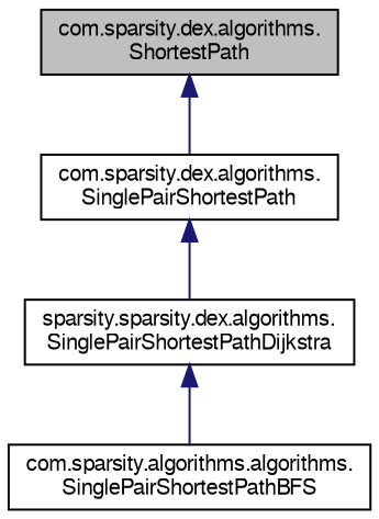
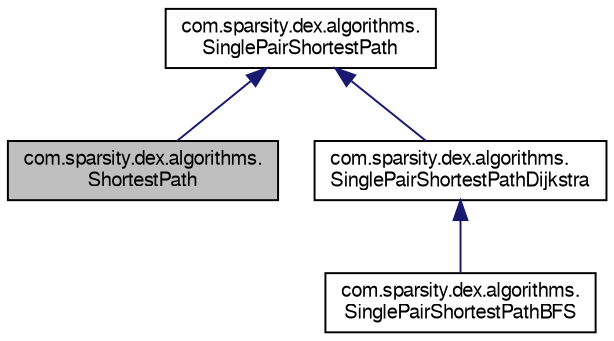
  digraph {
    rankdir=TB
    node [color=black fillcolor=white fontname=FreeSans fontsize=10 shape=record style=filled]
    edge [color=midnightblue dir=back fontname=FreeSans fontsize=10 labelfontname=FreeSans labelfontsize=10 style=solid]
    n1 [fillcolor=grey75 fontcolor=black height=0.2 label="com.sparsity.dex.algorithms.\lShortestPath" width=0.4]
    n2 [height=0.2 label="com.sparsity.dex.algorithms.\lSinglePairShortestPath" width=0.4]
-   n3 [height=0.2 label="sparsity.sparsity.dex.algorithms.\lSinglePairShortestPathDijkstra" width=0.4]
-   n4 [height=0.2 label="com.sparsity.algorithms.algorithms.\lSinglePairShortestPathBFS" width=0.4]
-   n1 -> n2
+   n3 [height=0.2 label="com.sparsity.dex.algorithms.\lSinglePairShortestPathDijkstra" width=0.4]
+   n4 [height=0.2 label="com.sparsity.dex.algorithms.\lSinglePairShortestPathBFS" width=0.4]
+   n2 -> n1
    n2 -> n3
    n3 -> n4
  }
